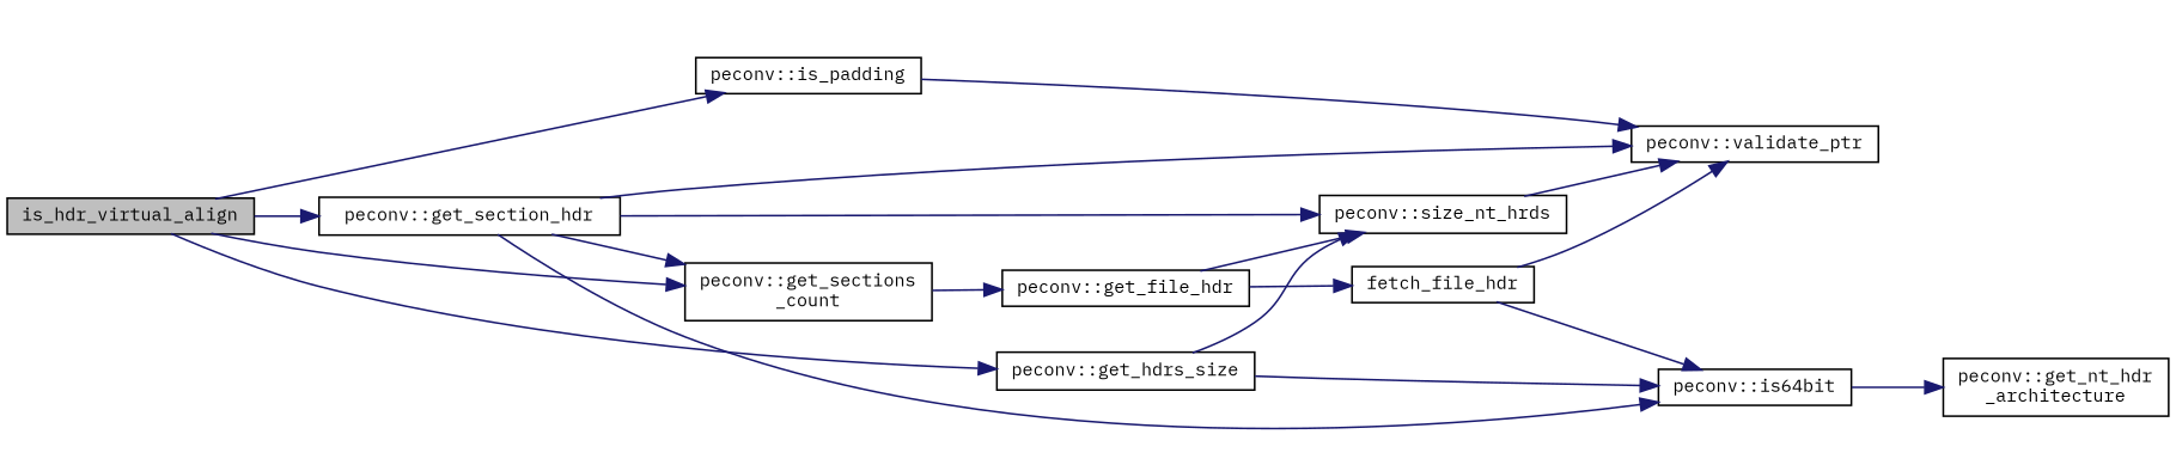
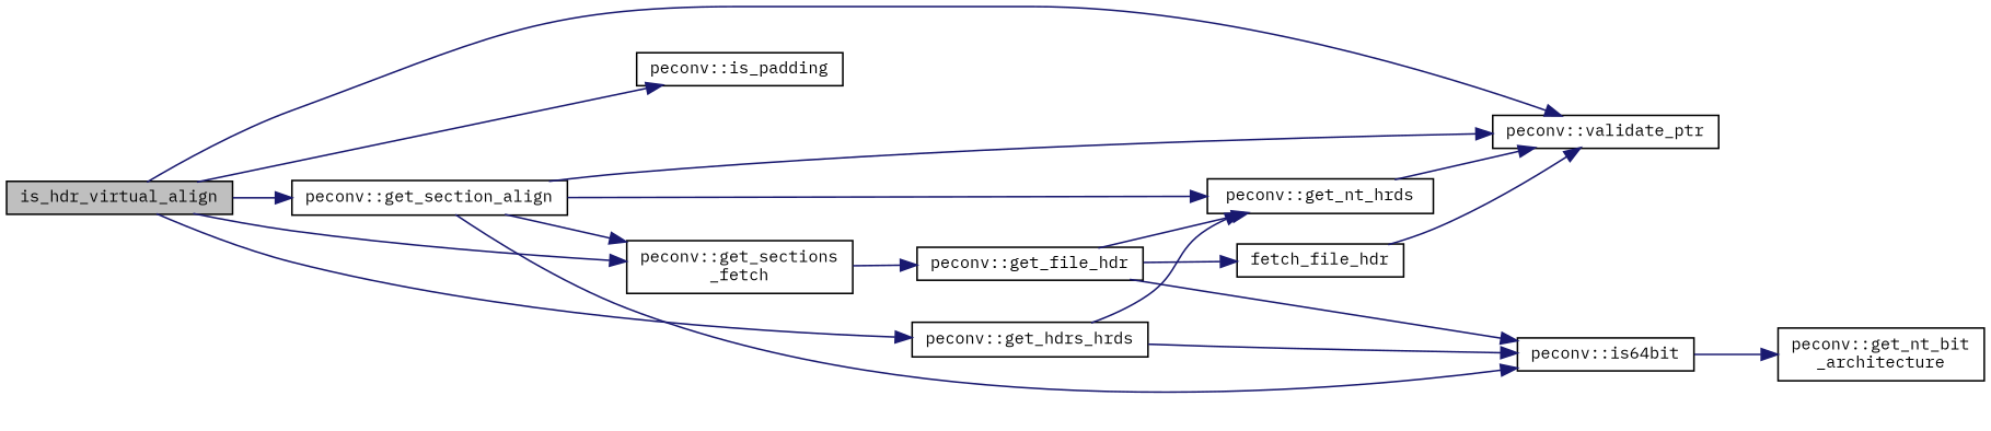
  digraph {
    fontname="IBM Plex Mono"
    rankdir=LR
    node [color=black fillcolor=white fontname="IBM Plex Mono" fontsize=10 shape=record style=filled]
    edge [color=midnightblue fontname="IBM Plex Mono" fontsize=10 labelfontname=Helvetica labelfontsize=10 style=solid]
    n1 [fillcolor=grey75 fontcolor=black height=0.2 label=is_hdr_virtual_align width=0.4]
-   n2 [height=0.2 label="peconv::get_hdrs_size" width=0.4]
+   n2 [height=0.2 label="peconv::get_hdrs_hrds" width=0.4]
    n3 [height=0.2 label="peconv::validate_ptr" width=0.4]
-   n4 [height=0.2 label="peconv::get_section_hdr" width=0.4]
-   n5 [height=0.2 label="peconv::get_sections\l_count" width=0.4]
+   n4 [height=0.2 label="peconv::get_section_align" width=0.4]
+   n5 [height=0.2 label="peconv::get_sections\l_fetch" width=0.4]
    n6 [height=0.2 label="peconv::is_padding" width=0.4]
-   n7 [height=0.2 label="peconv::size_nt_hrds" width=0.4]
+   n7 [height=0.2 label="peconv::get_nt_hrds" width=0.4]
    n8 [height=0.2 label="peconv::is64bit" width=0.4]
    n9 [height=0.2 label="peconv::get_file_hdr" width=0.4]
-   n10 [height=0.2 label="peconv::get_nt_hdr\l_architecture" width=0.4]
+   n10 [height=0.2 label="peconv::get_nt_bit\l_architecture" width=0.4]
    n11 [height=0.2 label=fetch_file_hdr width=0.4]
    n1 -> n2
-   n6 -> n3
+   n1 -> n3
    n1 -> n4
    n1 -> n5
    n1 -> n6
    n2 -> n7
    n2 -> n8
    n4 -> n3
    n4 -> n5
    n4 -> n7
    n4 -> n8
    n5 -> n9
    n7 -> n3
    n8 -> n10
    n9 -> n7
-   n11 -> n8
+   n9 -> n8
    n9 -> n11
    n11 -> n3
  }
